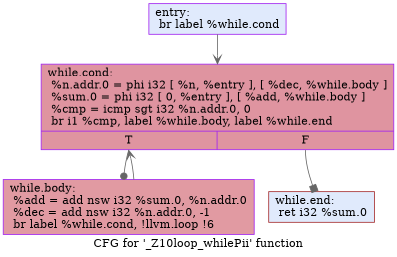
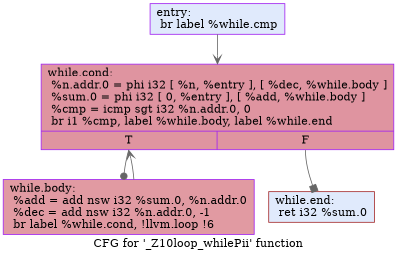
  digraph {
    label="CFG for '_Z10loop_whilePii' function"
    node [color=purple fillcolor="#b9d0f970" shape=record style=filled]
    edge [color=gray40 arrowhead=vee]
-   n1 [label="{entry:\l  br label %while.cond\l}"]
+   n1 [label="{entry:\l  br label %while.cmp\l}"]
    n2 [fillcolor="#b70d2870" label="{while.cond:                                       \l  %n.addr.0 = phi i32 [ %n, %entry ], [ %dec, %while.body ]\l  %sum.0 = phi i32 [ 0, %entry ], [ %add, %while.body ]\l  %cmp = icmp sgt i32 %n.addr.0, 0\l  br i1 %cmp, label %while.body, label %while.end\l|{<s0>T|<s1>F}}"]
    n3 [fillcolor="#bb1b2c70" label="{while.body:                                       \l  %add = add nsw i32 %sum.0, %n.addr.0\l  %dec = add nsw i32 %n.addr.0, -1\l  br label %while.cond, !llvm.loop !6\l}"]
    n4 [color=brown label="{while.end:                                        \l  ret i32 %sum.0\l}"]
    n1 -> n2
    n2 -> n3 [tailport=s0 arrowhead=dot]
    n2 -> n4 [tailport=s1 arrowhead=box]
    n3 -> n2
  }
